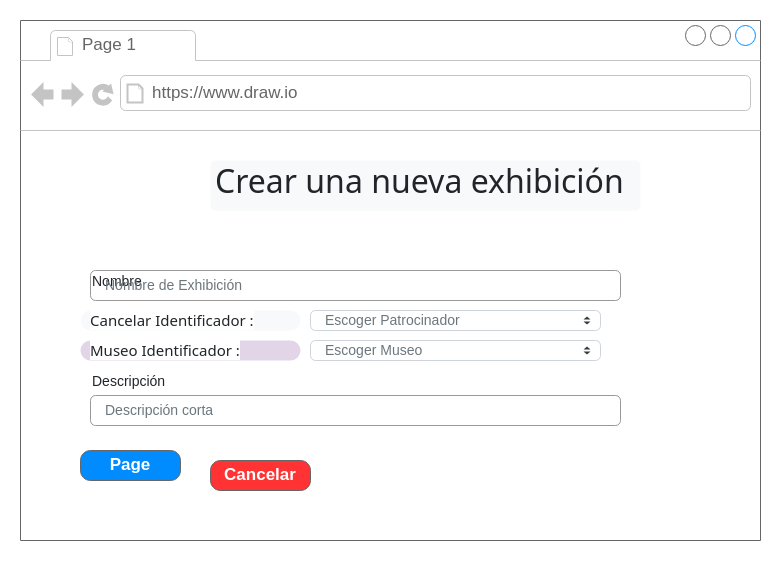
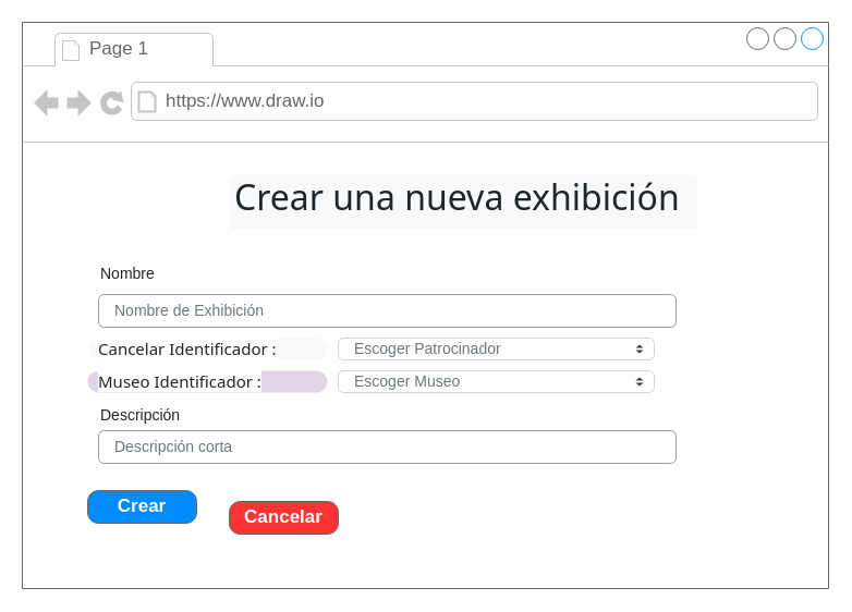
  <mxCell id="0" />
  <mxCell id="1" parent="0" />
  <mxCell id="2" value="" style="strokeWidth=1;shadow=0;dashed=0;align=center;html=1;shape=mxgraph.mockup.containers.browserWindow;rSize=0;strokeColor=#666666;strokeColor2=#008cff;strokeColor3=#c4c4c4;mainText=,;recursiveResize=0;" vertex="1" parent="1"><mxGeometry x="20" y="20" width="740" height="520" as="geometry" /></mxCell>
  <mxCell id="3" value="Page 1" style="strokeWidth=1;shadow=0;dashed=0;align=center;html=1;shape=mxgraph.mockup.containers.anchor;fontSize=17;fontColor=#666666;align=left;" vertex="1" parent="2"><mxGeometry x="60" y="12" width="110" height="26" as="geometry" /></mxCell>
  <mxCell id="4" value="https://www.draw.io" style="strokeWidth=1;shadow=0;dashed=0;align=center;html=1;shape=mxgraph.mockup.containers.anchor;rSize=0;fontSize=17;fontColor=#666666;align=left;" vertex="1" parent="2"><mxGeometry x="130" y="60" width="250" height="26" as="geometry" /></mxCell>
  <mxCell id="5" value="&lt;span style=&quot;font-weight: 400; caret-color: rgb(33, 37, 41); color: rgb(33, 37, 41); font-family: system-ui, -apple-system, &amp;quot;Segoe UI&amp;quot;, Roboto, &amp;quot;Helvetica Neue&amp;quot;, &amp;quot;Noto Sans&amp;quot;, &amp;quot;Liberation Sans&amp;quot;, Arial, sans-serif, &amp;quot;Apple Color Emoji&amp;quot;, &amp;quot;Segoe UI Emoji&amp;quot;, &amp;quot;Segoe UI Symbol&amp;quot;, &amp;quot;Noto Color Emoji&amp;quot;; font-size: 15px; background-color: rgb(255, 255, 255);&quot;&gt;Cancelar Identificador :&lt;/span&gt;" style="rounded=1;whiteSpace=wrap;html=1;arcSize=50;strokeColor=none;strokeWidth=1;fillColor=#F8F9FA;fontColor=#000000;whiteSpace=wrap;align=left;verticalAlign=middle;spacingLeft=0;fontStyle=1;fontSize=14;spacing=10;" vertex="1" parent="2"><mxGeometry x="60" y="290" width="220" height="20" as="geometry" /></mxCell>
- <mxCell id="6" value="Page" style="strokeWidth=1;shadow=0;dashed=0;align=center;html=1;shape=mxgraph.mockup.buttons.button;strokeColor=#666666;fontColor=#ffffff;mainText=;buttonStyle=round;fontSize=17;fontStyle=1;fillColor=#008cff;whiteSpace=wrap;" vertex="1" parent="2"><mxGeometry x="60" y="430" width="100" height="30" as="geometry" /></mxCell>
+ <mxCell id="6" value="Crear" style="strokeWidth=1;shadow=0;dashed=0;align=center;html=1;shape=mxgraph.mockup.buttons.button;strokeColor=#666666;fontColor=#ffffff;mainText=;buttonStyle=round;fontSize=17;fontStyle=1;fillColor=#008cff;whiteSpace=wrap;" vertex="1" parent="2"><mxGeometry x="60" y="430" width="100" height="30" as="geometry" /></mxCell>
  <mxCell id="7" value="Cancelar" style="strokeWidth=1;shadow=0;dashed=0;align=center;html=1;shape=mxgraph.mockup.buttons.button;strokeColor=#666666;fontColor=#ffffff;mainText=;buttonStyle=round;fontSize=17;fontStyle=1;fillColor=#FF3333;whiteSpace=wrap;" vertex="1" parent="2"><mxGeometry x="190" y="440" width="100" height="30" as="geometry" /></mxCell>
  <mxCell id="8" value="&lt;h2 style=&quot;box-sizing: border-box; margin: 0px 0px 0.5rem; padding: 0px; font-size: 2rem; font-family: &amp;quot;Segoe UI&amp;quot;, Arial, sans-serif; font-weight: 500; line-height: 1.2; caret-color: rgb(33, 37, 41); color: rgb(33, 37, 41); text-align: center !important;&quot; class=&quot;text-center&quot;&gt;Crear una nueva exhibición&lt;/h2&gt;" style="html=1;shadow=0;dashed=0;shape=mxgraph.bootstrap.rrect;rSize=5;strokeColor=none;strokeWidth=1;fillColor=#F8F9FA;fontColor=#000000;whiteSpace=wrap;align=left;verticalAlign=middle;spacingLeft=0;fontStyle=1;fontSize=14;spacing=5;" vertex="1" parent="2"><mxGeometry x="190" y="140" width="430" height="50" as="geometry" /></mxCell>
  <mxCell id="9" value="Escoger Patrocinador" style="html=1;shadow=0;dashed=0;shape=mxgraph.bootstrap.rrect;rSize=5;fillColor=#ffffff;strokeColor=#CED4DA;align=left;spacing=15;fontSize=14;fontColor=#6C767D;" vertex="1" parent="2"><mxGeometry x="290" y="290" width="290" height="20" as="geometry" /></mxCell>
  <mxCell id="10" value="" style="shape=triangle;direction=south;fillColor=#343A40;strokeColor=none;perimeter=none;" vertex="1" parent="9"><mxGeometry x="1" y="0.5" width="7" height="3" relative="1" as="geometry"><mxPoint x="-17" y="1" as="offset" /></mxGeometry></mxCell>
  <mxCell id="11" value="" style="shape=triangle;direction=north;fillColor=#343A40;strokeColor=none;perimeter=none;" vertex="1" parent="9"><mxGeometry x="1" y="0.5" width="7" height="3" relative="1" as="geometry"><mxPoint x="-17" y="-4" as="offset" /></mxGeometry></mxCell>
- <mxCell id="12" value="Nombre" style="fillColor=none;strokeColor=none;align=left;fontSize=14;fontColor=#212529;" vertex="1" parent="2"><mxGeometry x="70" y="240" width="260" height="40" as="geometry" /></mxCell>
+ <mxCell id="12" value="Nombre" style="fillColor=none;strokeColor=none;align=left;fontSize=14;fontColor=#212529;" vertex="1" parent="2"><mxGeometry x="70" y="210" width="260" height="40" as="geometry" /></mxCell>
  <mxCell id="13" value="Nombre de Exhibición" style="html=1;shadow=0;dashed=0;shape=mxgraph.bootstrap.rrect;rSize=5;fillColor=none;strokeColor=#999999;align=left;spacing=15;fontSize=14;fontColor=#6C767D;" vertex="1" parent="2"><mxGeometry width="530" height="30" relative="1" as="geometry"><mxPoint x="70" y="250" as="offset" /></mxGeometry></mxCell>
  <mxCell id="14" value="&lt;span style=&quot;font-weight: 400; caret-color: rgb(33, 37, 41); color: rgb(33, 37, 41); font-family: system-ui, -apple-system, &amp;quot;Segoe UI&amp;quot;, Roboto, &amp;quot;Helvetica Neue&amp;quot;, &amp;quot;Noto Sans&amp;quot;, &amp;quot;Liberation Sans&amp;quot;, Arial, sans-serif, &amp;quot;Apple Color Emoji&amp;quot;, &amp;quot;Segoe UI Emoji&amp;quot;, &amp;quot;Segoe UI Symbol&amp;quot;, &amp;quot;Noto Color Emoji&amp;quot;; font-size: 15px; background-color: rgb(255, 255, 255);&quot;&gt;Museo Identificador :&lt;/span&gt;" style="rounded=1;whiteSpace=wrap;html=1;arcSize=50;strokeColor=none;strokeWidth=1;fillColor=#e1d5e7;fontColor=#000000;whiteSpace=wrap;align=left;verticalAlign=middle;spacingLeft=0;fontStyle=1;fontSize=14;spacing=10;" vertex="1" parent="2"><mxGeometry x="60" y="320" width="220" height="20" as="geometry" /></mxCell>
  <mxCell id="15" value="Escoger Museo" style="html=1;shadow=0;dashed=0;shape=mxgraph.bootstrap.rrect;rSize=5;fillColor=#ffffff;strokeColor=#CED4DA;align=left;spacing=15;fontSize=14;fontColor=#6C767D;" vertex="1" parent="2"><mxGeometry x="290" y="320" width="290" height="20" as="geometry" /></mxCell>
  <mxCell id="16" value="" style="shape=triangle;direction=south;fillColor=#343A40;strokeColor=none;perimeter=none;" vertex="1" parent="15"><mxGeometry x="1" y="0.5" width="7" height="3" relative="1" as="geometry"><mxPoint x="-17" y="1" as="offset" /></mxGeometry></mxCell>
  <mxCell id="17" value="" style="shape=triangle;direction=north;fillColor=#343A40;strokeColor=none;perimeter=none;" vertex="1" parent="15"><mxGeometry x="1" y="0.5" width="7" height="3" relative="1" as="geometry"><mxPoint x="-17" y="-4" as="offset" /></mxGeometry></mxCell>
  <mxCell id="18" value="Descripción" style="fillColor=none;strokeColor=none;align=left;fontSize=14;fontColor=#212529;" vertex="1" parent="2"><mxGeometry x="70" y="340" width="260" height="40" as="geometry" /></mxCell>
  <mxCell id="19" value="Descripción corta" style="html=1;shadow=0;dashed=0;shape=mxgraph.bootstrap.rrect;rSize=5;fillColor=none;strokeColor=#999999;align=left;spacing=15;fontSize=14;fontColor=#6C767D;" vertex="1" parent="2"><mxGeometry x="70" y="375" width="530" height="30" as="geometry" /></mxCell>
